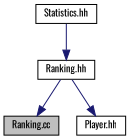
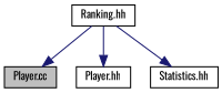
  digraph {
    fontname=Oswald
    node [color=black fillcolor=white fontname=Oswald fontsize=10 shape=record style=filled]
    edge [color=midnightblue fontname=Oswald fontsize=10 labelfontname=FreeSans labelfontsize=10 style=solid]
-   n1 [fillcolor=grey75 fontcolor=black height=0.2 label="Ranking.cc" width=0.4]
+   n1 [fillcolor=grey75 fontcolor=black height=0.2 label="Player.cc" width=0.4]
    n2 [height=0.2 label="Ranking.hh" width=0.4]
    n3 [height=0.2 label="Player.hh" width=0.4]
    n4 [height=0.2 label="Statistics.hh" width=0.4]
    n2 -> n1
    n2 -> n3
-   n4 -> n2
+   n2 -> n4
  }
